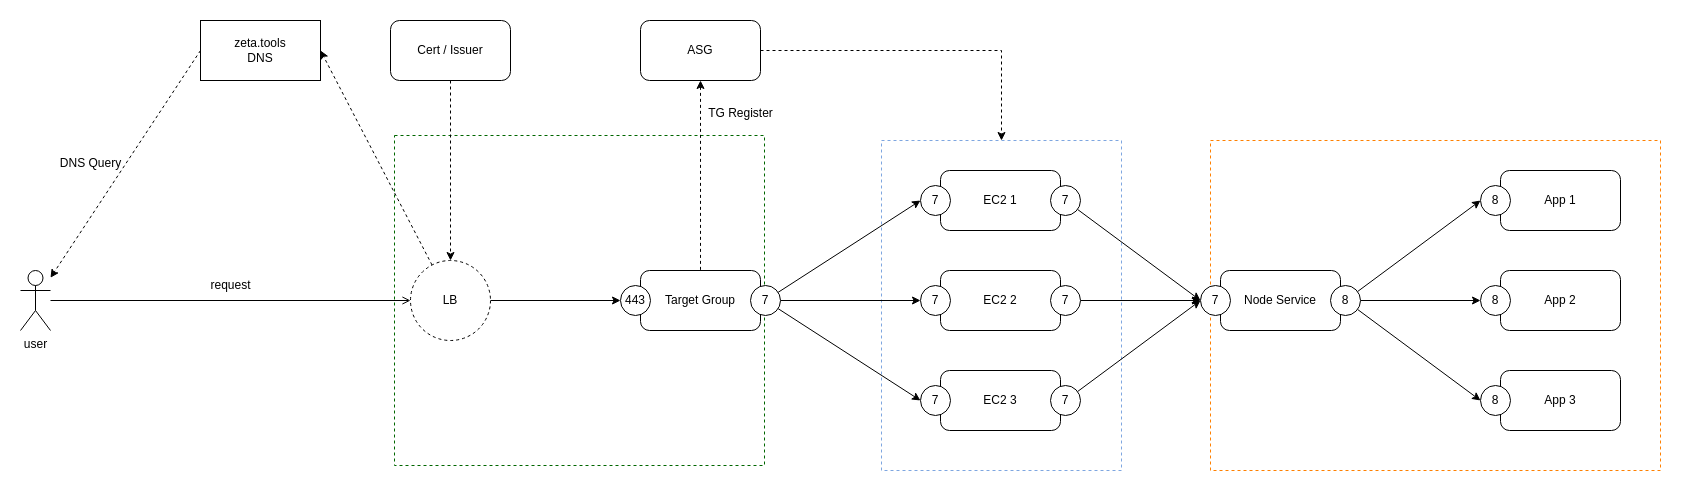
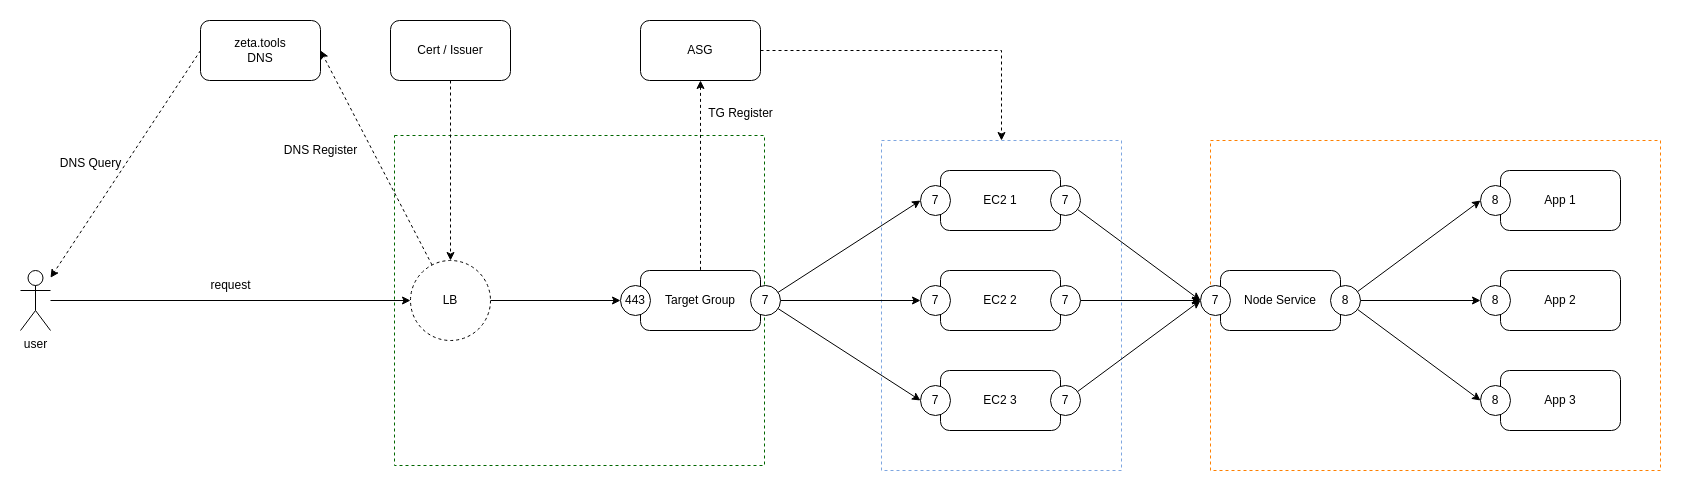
  <mxCell id="0" />
  <mxCell id="1" parent="0" />
  <mxCell id="2" value="" style="rounded=0;whiteSpace=wrap;html=1;dashed=1;strokeColor=#006600;" vertex="1" parent="1"><mxGeometry x="394" y="135" width="370" height="330" as="geometry" /></mxCell>
  <mxCell id="3" value="" style="rounded=0;whiteSpace=wrap;html=1;dashed=1;strokeColor=#7EA6E0;" vertex="1" parent="1"><mxGeometry x="881" y="140" width="240" height="330" as="geometry" /></mxCell>
  <mxCell id="4" value="" style="rounded=0;whiteSpace=wrap;html=1;dashed=1;strokeColor=#FF8000;" vertex="1" parent="1"><mxGeometry x="1210" y="140" width="450" height="330" as="geometry" /></mxCell>
  <mxCell id="5" style="edgeStyle=none;rounded=0;orthogonalLoop=1;jettySize=auto;html=1;entryX=0.5;entryY=1;entryDx=0;entryDy=0;" edge="1" parent="1" source="7" target="40"><mxGeometry relative="1" as="geometry" /></mxCell>
  <mxCell id="6" style="edgeStyle=none;rounded=0;orthogonalLoop=1;jettySize=auto;html=1;entryX=1;entryY=0.5;entryDx=0;entryDy=0;dashed=1;" edge="1" parent="1" source="7" target="42"><mxGeometry relative="1" as="geometry" /></mxCell>
  <mxCell id="7" value="LB" style="ellipse;whiteSpace=wrap;html=1;aspect=fixed;dashed=1;" vertex="1" parent="1"><mxGeometry x="410" y="260" width="80" height="80" as="geometry" /></mxCell>
  <mxCell id="8" value="Target Group" style="rounded=1;whiteSpace=wrap;html=1;" vertex="1" parent="1"><mxGeometry x="640" y="270" width="120" height="60" as="geometry" /></mxCell>
  <mxCell id="9" style="edgeStyle=none;rounded=0;orthogonalLoop=1;jettySize=auto;html=1;entryX=0.5;entryY=0;entryDx=0;entryDy=0;dashed=1;startArrow=classic;startFill=1;endArrow=none;endFill=0;" edge="1" parent="1" source="11" target="8"><mxGeometry relative="1" as="geometry" /></mxCell>
  <mxCell id="10" style="edgeStyle=orthogonalEdgeStyle;rounded=0;orthogonalLoop=1;jettySize=auto;html=1;entryX=0.5;entryY=0;entryDx=0;entryDy=0;dashed=1;" edge="1" parent="1" source="11" target="3"><mxGeometry relative="1" as="geometry" /></mxCell>
  <mxCell id="11" value="ASG" style="rounded=1;whiteSpace=wrap;html=1;" vertex="1" parent="1"><mxGeometry x="640" y="20" width="120" height="60" as="geometry" /></mxCell>
  <mxCell id="12" value="EC2 1" style="rounded=1;whiteSpace=wrap;html=1;" vertex="1" parent="1"><mxGeometry x="940" y="170" width="120" height="60" as="geometry" /></mxCell>
  <mxCell id="13" value="EC2 2" style="rounded=1;whiteSpace=wrap;html=1;" vertex="1" parent="1"><mxGeometry x="940" y="270" width="120" height="60" as="geometry" /></mxCell>
  <mxCell id="14" value="EC2 3" style="rounded=1;whiteSpace=wrap;html=1;" vertex="1" parent="1"><mxGeometry x="940" y="370" width="120" height="60" as="geometry" /></mxCell>
  <mxCell id="15" value="Node Service" style="rounded=1;whiteSpace=wrap;html=1;" vertex="1" parent="1"><mxGeometry x="1220" y="270" width="120" height="60" as="geometry" /></mxCell>
  <mxCell id="16" value="App 1" style="rounded=1;whiteSpace=wrap;html=1;" vertex="1" parent="1"><mxGeometry x="1500" y="170" width="120" height="60" as="geometry" /></mxCell>
  <mxCell id="17" value="App 2" style="rounded=1;whiteSpace=wrap;html=1;" vertex="1" parent="1"><mxGeometry x="1500" y="270" width="120" height="60" as="geometry" /></mxCell>
  <mxCell id="18" value="App 3" style="rounded=1;whiteSpace=wrap;html=1;" vertex="1" parent="1"><mxGeometry x="1500" y="370" width="120" height="60" as="geometry" /></mxCell>
  <mxCell id="19" style="edgeStyle=none;rounded=0;orthogonalLoop=1;jettySize=auto;html=1;entryX=0.5;entryY=1;entryDx=0;entryDy=0;" edge="1" parent="1" source="20" target="25"><mxGeometry relative="1" as="geometry" /></mxCell>
  <mxCell id="20" value="7" style="ellipse;whiteSpace=wrap;html=1;aspect=fixed;direction=south;" vertex="1" parent="1"><mxGeometry x="1050" y="185" width="30" height="30" as="geometry" /></mxCell>
  <mxCell id="21" style="edgeStyle=none;rounded=0;orthogonalLoop=1;jettySize=auto;html=1;entryX=0.5;entryY=1;entryDx=0;entryDy=0;" edge="1" parent="1" source="22" target="25"><mxGeometry relative="1" as="geometry" /></mxCell>
  <mxCell id="22" value="7" style="ellipse;whiteSpace=wrap;html=1;aspect=fixed;direction=south;" vertex="1" parent="1"><mxGeometry x="1050" y="285" width="30" height="30" as="geometry" /></mxCell>
  <mxCell id="23" style="edgeStyle=none;rounded=0;orthogonalLoop=1;jettySize=auto;html=1;entryX=0.5;entryY=1;entryDx=0;entryDy=0;" edge="1" parent="1" source="24" target="25"><mxGeometry relative="1" as="geometry" /></mxCell>
  <mxCell id="24" value="7" style="ellipse;whiteSpace=wrap;html=1;aspect=fixed;direction=south;" vertex="1" parent="1"><mxGeometry x="1050" y="385" width="30" height="30" as="geometry" /></mxCell>
  <mxCell id="25" value="7" style="ellipse;whiteSpace=wrap;html=1;aspect=fixed;direction=south;" vertex="1" parent="1"><mxGeometry x="1200" y="285" width="30" height="30" as="geometry" /></mxCell>
  <mxCell id="26" style="edgeStyle=none;rounded=0;orthogonalLoop=1;jettySize=auto;html=1;entryX=0.5;entryY=1;entryDx=0;entryDy=0;" edge="1" parent="1" source="29" target="30"><mxGeometry relative="1" as="geometry" /></mxCell>
  <mxCell id="27" style="edgeStyle=none;rounded=0;orthogonalLoop=1;jettySize=auto;html=1;entryX=0.5;entryY=1;entryDx=0;entryDy=0;" edge="1" parent="1" source="29" target="31"><mxGeometry relative="1" as="geometry" /></mxCell>
  <mxCell id="28" style="edgeStyle=none;rounded=0;orthogonalLoop=1;jettySize=auto;html=1;entryX=0.5;entryY=1;entryDx=0;entryDy=0;" edge="1" parent="1" source="29" target="32"><mxGeometry relative="1" as="geometry" /></mxCell>
  <mxCell id="29" value="8" style="ellipse;whiteSpace=wrap;html=1;aspect=fixed;direction=south;" vertex="1" parent="1"><mxGeometry x="1330" y="285" width="30" height="30" as="geometry" /></mxCell>
  <mxCell id="30" value="8" style="ellipse;whiteSpace=wrap;html=1;aspect=fixed;direction=south;" vertex="1" parent="1"><mxGeometry x="1480" y="185" width="30" height="30" as="geometry" /></mxCell>
  <mxCell id="31" value="8" style="ellipse;whiteSpace=wrap;html=1;aspect=fixed;direction=south;" vertex="1" parent="1"><mxGeometry x="1480" y="285" width="30" height="30" as="geometry" /></mxCell>
  <mxCell id="32" value="8" style="ellipse;whiteSpace=wrap;html=1;aspect=fixed;direction=south;" vertex="1" parent="1"><mxGeometry x="1480" y="385" width="30" height="30" as="geometry" /></mxCell>
  <mxCell id="33" value="7" style="ellipse;whiteSpace=wrap;html=1;aspect=fixed;direction=south;" vertex="1" parent="1"><mxGeometry x="920" y="185" width="30" height="30" as="geometry" /></mxCell>
  <mxCell id="34" value="7" style="ellipse;whiteSpace=wrap;html=1;aspect=fixed;direction=south;" vertex="1" parent="1"><mxGeometry x="920" y="285" width="30" height="30" as="geometry" /></mxCell>
  <mxCell id="35" value="7" style="ellipse;whiteSpace=wrap;html=1;aspect=fixed;direction=south;" vertex="1" parent="1"><mxGeometry x="920" y="385" width="30" height="30" as="geometry" /></mxCell>
  <mxCell id="36" style="edgeStyle=none;rounded=0;orthogonalLoop=1;jettySize=auto;html=1;entryX=0.5;entryY=1;entryDx=0;entryDy=0;" edge="1" parent="1" source="39" target="33"><mxGeometry relative="1" as="geometry" /></mxCell>
  <mxCell id="37" style="edgeStyle=none;rounded=0;orthogonalLoop=1;jettySize=auto;html=1;entryX=0.5;entryY=1;entryDx=0;entryDy=0;" edge="1" parent="1" source="39" target="34"><mxGeometry relative="1" as="geometry" /></mxCell>
  <mxCell id="38" style="edgeStyle=none;rounded=0;orthogonalLoop=1;jettySize=auto;html=1;entryX=0.5;entryY=1;entryDx=0;entryDy=0;" edge="1" parent="1" source="39" target="35"><mxGeometry relative="1" as="geometry" /></mxCell>
  <mxCell id="39" value="7" style="ellipse;whiteSpace=wrap;html=1;aspect=fixed;direction=south;" vertex="1" parent="1"><mxGeometry x="750" y="285" width="30" height="30" as="geometry" /></mxCell>
  <mxCell id="40" value="443" style="ellipse;whiteSpace=wrap;html=1;aspect=fixed;direction=south;" vertex="1" parent="1"><mxGeometry x="620" y="285" width="30" height="30" as="geometry" /></mxCell>
  <mxCell id="41" style="edgeStyle=none;rounded=0;orthogonalLoop=1;jettySize=auto;html=1;exitX=0;exitY=0.5;exitDx=0;exitDy=0;dashed=1;" edge="1" parent="1" source="42" target="44"><mxGeometry relative="1" as="geometry" /></mxCell>
- <mxCell id="42" value="zeta.tools&lt;br&gt;DNS" style="whiteSpace=wrap;html=1;rounded=0;" vertex="1" parent="1"><mxGeometry x="200" y="20" width="120" height="60" as="geometry" /></mxCell>
- <mxCell id="43" style="edgeStyle=orthogonalEdgeStyle;rounded=0;orthogonalLoop=1;jettySize=auto;html=1;entryX=0;entryY=0.5;entryDx=0;entryDy=0;endArrow=open;" edge="1" parent="1" source="44" target="7"><mxGeometry relative="1" as="geometry" /></mxCell>
+ <mxCell id="42" value="zeta.tools&lt;br&gt;DNS" style="rounded=1;whiteSpace=wrap;html=1;" vertex="1" parent="1"><mxGeometry x="200" y="20" width="120" height="60" as="geometry" /></mxCell>
+ <mxCell id="43" style="edgeStyle=orthogonalEdgeStyle;rounded=0;orthogonalLoop=1;jettySize=auto;html=1;entryX=0;entryY=0.5;entryDx=0;entryDy=0;" edge="1" parent="1" source="44" target="7"><mxGeometry relative="1" as="geometry" /></mxCell>
  <mxCell id="44" value="user" style="shape=umlActor;verticalLabelPosition=bottom;verticalAlign=top;html=1;outlineConnect=0;" vertex="1" parent="1"><mxGeometry x="20" y="270" width="30" height="60" as="geometry" /></mxCell>
  <mxCell id="45" value="DNS Query" style="text;html=1;align=center;verticalAlign=middle;resizable=0;points=[];autosize=1;strokeColor=none;fillColor=none;" vertex="1" parent="1"><mxGeometry x="50" y="148" width="80" height="30" as="geometry" /></mxCell>
+ <mxCell id="46" value="DNS Register" style="text;html=1;align=center;verticalAlign=middle;resizable=0;points=[];autosize=1;strokeColor=none;fillColor=none;" vertex="1" parent="1"><mxGeometry x="270" y="135" width="100" height="30" as="geometry" /></mxCell>
  <mxCell id="47" value="request" style="text;html=1;align=center;verticalAlign=middle;resizable=0;points=[];autosize=1;strokeColor=none;fillColor=none;" vertex="1" parent="1"><mxGeometry x="200" y="270" width="60" height="30" as="geometry" /></mxCell>
  <mxCell id="48" style="edgeStyle=none;rounded=0;orthogonalLoop=1;jettySize=auto;html=1;dashed=1;" edge="1" parent="1" source="49" target="7"><mxGeometry relative="1" as="geometry" /></mxCell>
  <mxCell id="49" value="Cert / Issuer" style="rounded=1;whiteSpace=wrap;html=1;" vertex="1" parent="1"><mxGeometry x="390" y="20" width="120" height="60" as="geometry" /></mxCell>
  <mxCell id="50" value="TG Register" style="text;html=1;align=center;verticalAlign=middle;resizable=0;points=[];autosize=1;strokeColor=none;fillColor=none;" vertex="1" parent="1"><mxGeometry x="695" y="98" width="90" height="30" as="geometry" /></mxCell>
